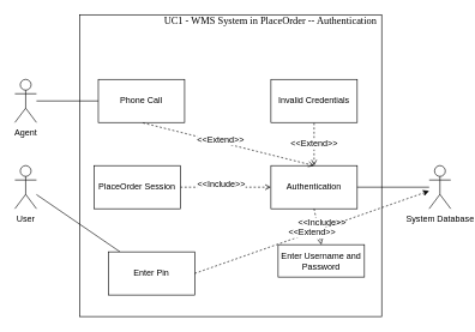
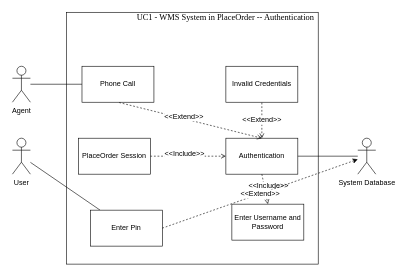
  <mxCell id="0" />
  <mxCell id="1" parent="0" />
  <mxCell id="2" value="User" style="shape=umlActor;verticalLabelPosition=bottom;labelBackgroundColor=#ffffff;verticalAlign=top;html=1;outlineConnect=0;" parent="1" vertex="1"><mxGeometry x="20" y="230" width="30" height="60" as="geometry" /></mxCell>
  <mxCell id="3" value="" style="whiteSpace=wrap;html=1;aspect=fixed;" parent="1" vertex="1"><mxGeometry x="110" y="20" width="420" height="420" as="geometry" /></mxCell>
  <mxCell id="4" value="" style="endArrow=none;html=1;" parent="1" source="2" target="17" edge="1"><mxGeometry width="50" height="50" relative="1" as="geometry"><mxPoint x="60" y="209.5" as="sourcePoint" /><mxPoint x="130" y="209.5" as="targetPoint" /></mxGeometry></mxCell>
  <mxCell id="5" value="&lt;font face=&quot;Times New Roman&quot; style=&quot;font-size: 14px&quot;&gt;UC1 - WMS System in PlaceOrder -- Authentication&lt;/font&gt;" style="text;html=1;align=center;verticalAlign=middle;resizable=0;points=[];autosize=1;" parent="1" vertex="1"><mxGeometry x="220" y="20" width="310" height="20" as="geometry" /></mxCell>
  <mxCell id="6" value="Agent" style="shape=umlActor;verticalLabelPosition=bottom;labelBackgroundColor=#ffffff;verticalAlign=top;html=1;outlineConnect=0;" parent="1" vertex="1"><mxGeometry x="20" y="110" width="30" height="60" as="geometry" /></mxCell>
  <mxCell id="7" style="rounded=0;orthogonalLoop=1;jettySize=auto;html=1;exitX=1;exitY=0.5;exitDx=0;exitDy=0;entryX=0;entryY=0.5;entryDx=0;entryDy=0;endArrow=open;endFill=0;dashed=1;" parent="1" source="9" target="10" edge="1"><mxGeometry relative="1" as="geometry" /></mxCell>
  <mxCell id="8" value="&amp;lt;&amp;lt;Include&amp;gt;&amp;gt;" style="text;html=1;align=center;verticalAlign=middle;resizable=0;points=[];labelBackgroundColor=#ffffff;fontSize=12;" parent="7" vertex="1" connectable="0"><mxGeometry x="0.233" relative="1" as="geometry"><mxPoint x="-21.76" y="-3.83" as="offset" /></mxGeometry></mxCell>
  <mxCell id="9" value="PlaceOrder Session" style="rounded=0;whiteSpace=wrap;html=1;" parent="1" vertex="1"><mxGeometry x="130" y="230" width="120" height="60" as="geometry" /></mxCell>
  <mxCell id="10" value="Authentication" style="rounded=0;whiteSpace=wrap;html=1;" parent="1" vertex="1"><mxGeometry x="376" y="230" width="120" height="60" as="geometry" /></mxCell>
  <mxCell id="11" value="Phone Call" style="rounded=0;whiteSpace=wrap;html=1;" parent="1" vertex="1"><mxGeometry x="136" y="110" width="120" height="60" as="geometry" /></mxCell>
  <mxCell id="12" value="" style="endArrow=none;dashed=1;html=1;entryX=0.5;entryY=1;entryDx=0;entryDy=0;verticalAlign=top;startArrow=open;startFill=0;exitX=0.5;exitY=0;exitDx=0;exitDy=0;" parent="1" source="10" target="11" edge="1"><mxGeometry width="50" height="50" relative="1" as="geometry"><mxPoint x="400" y="170" as="sourcePoint" /><mxPoint x="460" y="120" as="targetPoint" /></mxGeometry></mxCell>
  <mxCell id="13" value="&amp;lt;&amp;lt;Extend&amp;gt;&amp;gt;" style="text;html=1;align=center;verticalAlign=middle;resizable=0;points=[];labelBackgroundColor=#ffffff;" parent="12" vertex="1" connectable="0"><mxGeometry x="-0.28" y="-1" relative="1" as="geometry"><mxPoint x="-43.9" y="-14.01" as="offset" /></mxGeometry></mxCell>
- <mxCell id="14" value="Enter Username and Password" style="rounded=0;whiteSpace=wrap;html=1;" parent="1" vertex="1"><mxGeometry x="386" y="340" width="120" height="45" as="geometry" /></mxCell>
+ <mxCell id="14" value="Enter Username and Password" style="rounded=0;whiteSpace=wrap;html=1;" parent="1" vertex="1"><mxGeometry x="386" y="340" width="120" height="60" as="geometry" /></mxCell>
  <mxCell id="15" value="" style="endArrow=open;dashed=1;html=1;entryX=0.5;entryY=0;entryDx=0;entryDy=0;exitX=0.5;exitY=1;exitDx=0;exitDy=0;endFill=0;" parent="1" source="10" target="14" edge="1"><mxGeometry width="50" height="50" relative="1" as="geometry"><mxPoint x="270" y="190" as="sourcePoint" /><mxPoint x="320" y="140" as="targetPoint" /></mxGeometry></mxCell>
  <mxCell id="16" value="&amp;lt;&amp;lt;Include&amp;gt;&amp;gt;" style="text;html=1;align=center;verticalAlign=middle;resizable=0;points=[];labelBackgroundColor=#ffffff;" parent="15" vertex="1" connectable="0"><mxGeometry x="-0.031" y="1" relative="1" as="geometry"><mxPoint x="4.12" y="-4.32" as="offset" /></mxGeometry></mxCell>
  <mxCell id="17" value="Enter Pin" style="rounded=0;whiteSpace=wrap;html=1;" parent="1" vertex="1"><mxGeometry x="150" y="350" width="120" height="60" as="geometry" /></mxCell>
  <mxCell id="18" value="&amp;lt;&amp;lt;Extend&amp;gt;&amp;gt;" style="endArrow=classic;dashed=1;html=1;endFill=1;exitX=1;exitY=0.5;exitDx=0;exitDy=0;fontSize=12;" parent="1" source="17" target="20" edge="1"><mxGeometry width="50" height="50" relative="1" as="geometry"><mxPoint x="260" y="290" as="sourcePoint" /><mxPoint x="330" y="250" as="targetPoint" /></mxGeometry></mxCell>
  <mxCell id="19" value="" style="endArrow=none;html=1;entryX=0;entryY=0.5;entryDx=0;entryDy=0;" parent="1" source="6" target="11" edge="1"><mxGeometry width="50" height="50" relative="1" as="geometry"><mxPoint x="60" y="80" as="sourcePoint" /><mxPoint x="120" y="80" as="targetPoint" /></mxGeometry></mxCell>
  <mxCell id="20" value="System Database" style="shape=umlActor;verticalLabelPosition=bottom;labelBackgroundColor=#ffffff;verticalAlign=top;html=1;outlineConnect=0;" parent="1" vertex="1"><mxGeometry x="596" y="230" width="30" height="60" as="geometry" /></mxCell>
  <mxCell id="21" value="" style="endArrow=none;html=1;" parent="1" source="10" target="20" edge="1"><mxGeometry width="50" height="50" relative="1" as="geometry"><mxPoint x="420" y="260" as="sourcePoint" /><mxPoint x="586" y="216" as="targetPoint" /></mxGeometry></mxCell>
  <mxCell id="22" value="Invalid Credentials" style="rounded=0;whiteSpace=wrap;html=1;comic=0;" parent="1" vertex="1"><mxGeometry x="376" y="110" width="120" height="60" as="geometry" /></mxCell>
  <mxCell id="23" value="&amp;lt;&amp;lt;Extend&amp;gt;&amp;gt;" style="endArrow=none;dashed=1;html=1;entryX=0.5;entryY=1;entryDx=0;entryDy=0;fontSize=12;startArrow=open;startFill=0;exitX=0.5;exitY=0;exitDx=0;exitDy=0;" parent="1" source="10" target="22" edge="1"><mxGeometry width="50" height="50" relative="1" as="geometry"><mxPoint x="336" y="210" as="sourcePoint" /><mxPoint x="446" y="130" as="targetPoint" /></mxGeometry></mxCell>
